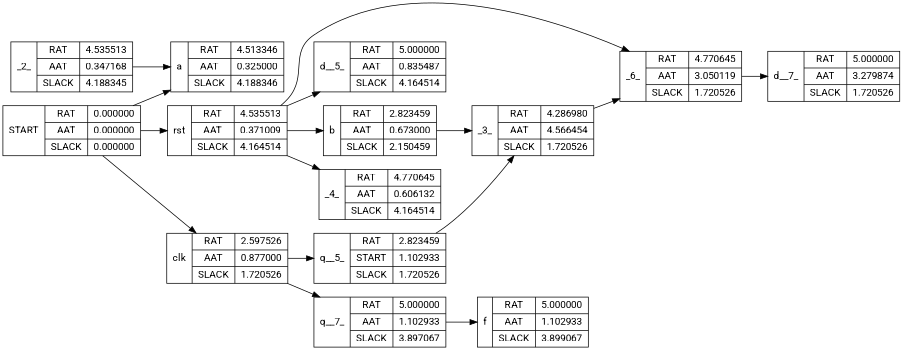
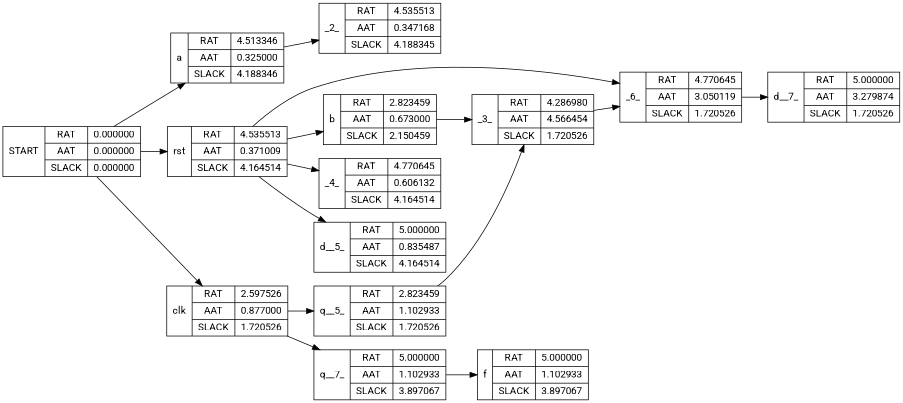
  digraph {
    fontname=Roboto
    rankdir=LR
    node [fontname=Roboto shape=record]
    edge [fontname=Roboto]
    n1 [label="{{START}|{RAT|AAT|SLACK}|{0.000000|0.000000|0.000000}}"]
    n2 [label="{{a}|{RAT|AAT|SLACK}|{4.513346|0.325000|4.188346}}"]
    n3 [label="{{clk}|{RAT|AAT|SLACK}|{2.597526|0.877000|1.720526}}"]
    n4 [label="{{rst}|{RAT|AAT|SLACK}|{4.535513|0.371009|4.164514}}"]
    n5 [label="{{_2_}|{RAT|AAT|SLACK}|{4.535513|0.347168|4.188345}}"]
    n6 [label="{{b}|{RAT|AAT|SLACK}|{2.823459|0.673000|2.150459}}"]
    n7 [label="{{_3_}|{RAT|AAT|SLACK}|{4.286980|4.566454|1.720526}}"]
-   n8 [label="{{q__5_}|{RAT|START|SLACK}|{2.823459|1.102933|1.720526}}"]
+   n8 [label="{{q__5_}|{RAT|AAT|SLACK}|{2.823459|1.102933|1.720526}}"]
    n9 [label="{{q__7_}|{RAT|AAT|SLACK}|{5.000000|1.102933|3.897067}}"]
    n10 [label="{{_4_}|{RAT|AAT|SLACK}|{4.770645|0.606132|4.164514}}"]
    n11 [label="{{_6_}|{RAT|AAT|SLACK}|{4.770645|3.050119|1.720526}}"]
    n12 [label="{{d__5_}|{RAT|AAT|SLACK}|{5.000000|0.835487|4.164514}}"]
-   n13 [label="{{f}|{RAT|AAT|SLACK}|{5.000000|1.102933|3.899067}}"]
+   n13 [label="{{f}|{RAT|AAT|SLACK}|{5.000000|1.102933|3.897067}}"]
    n14 [label="{{d__7_}|{RAT|AAT|SLACK}|{5.000000|3.279874|1.720526}}"]
    n1 -> n2
    n1 -> n3
    n1 -> n4
-   n5 -> n2
+   n2 -> n5
    n3 -> n8
    n3 -> n9
    n4 -> n6
    n4 -> n10
    n4 -> n11
    n4 -> n12
    n6 -> n7
    n7 -> n11
    n8 -> n7
    n9 -> n13
    n11 -> n14
  }
